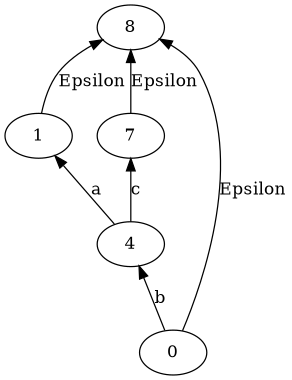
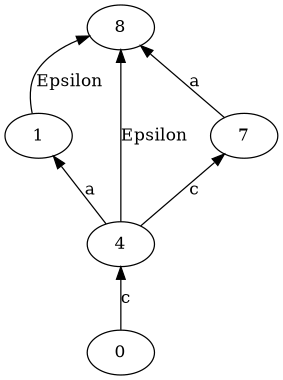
  digraph {
    rankdir=BT
    n1 [label=0]
    n2 [label=4]
    n3 [label=1]
    n4 [label=8]
    n5 [label=7]
-   n1 -> n2 [label=b]
+   n1 -> n2 [label=c]
    n2 -> n3 [label=a]
-   n1 -> n4 [label=Epsilon]
+   n2 -> n4 [label=Epsilon]
    n2 -> n5 [label=c]
    n3 -> n4 [label=Epsilon]
-   n5 -> n4 [label=Epsilon]
+   n5 -> n4 [label=a]
  }
